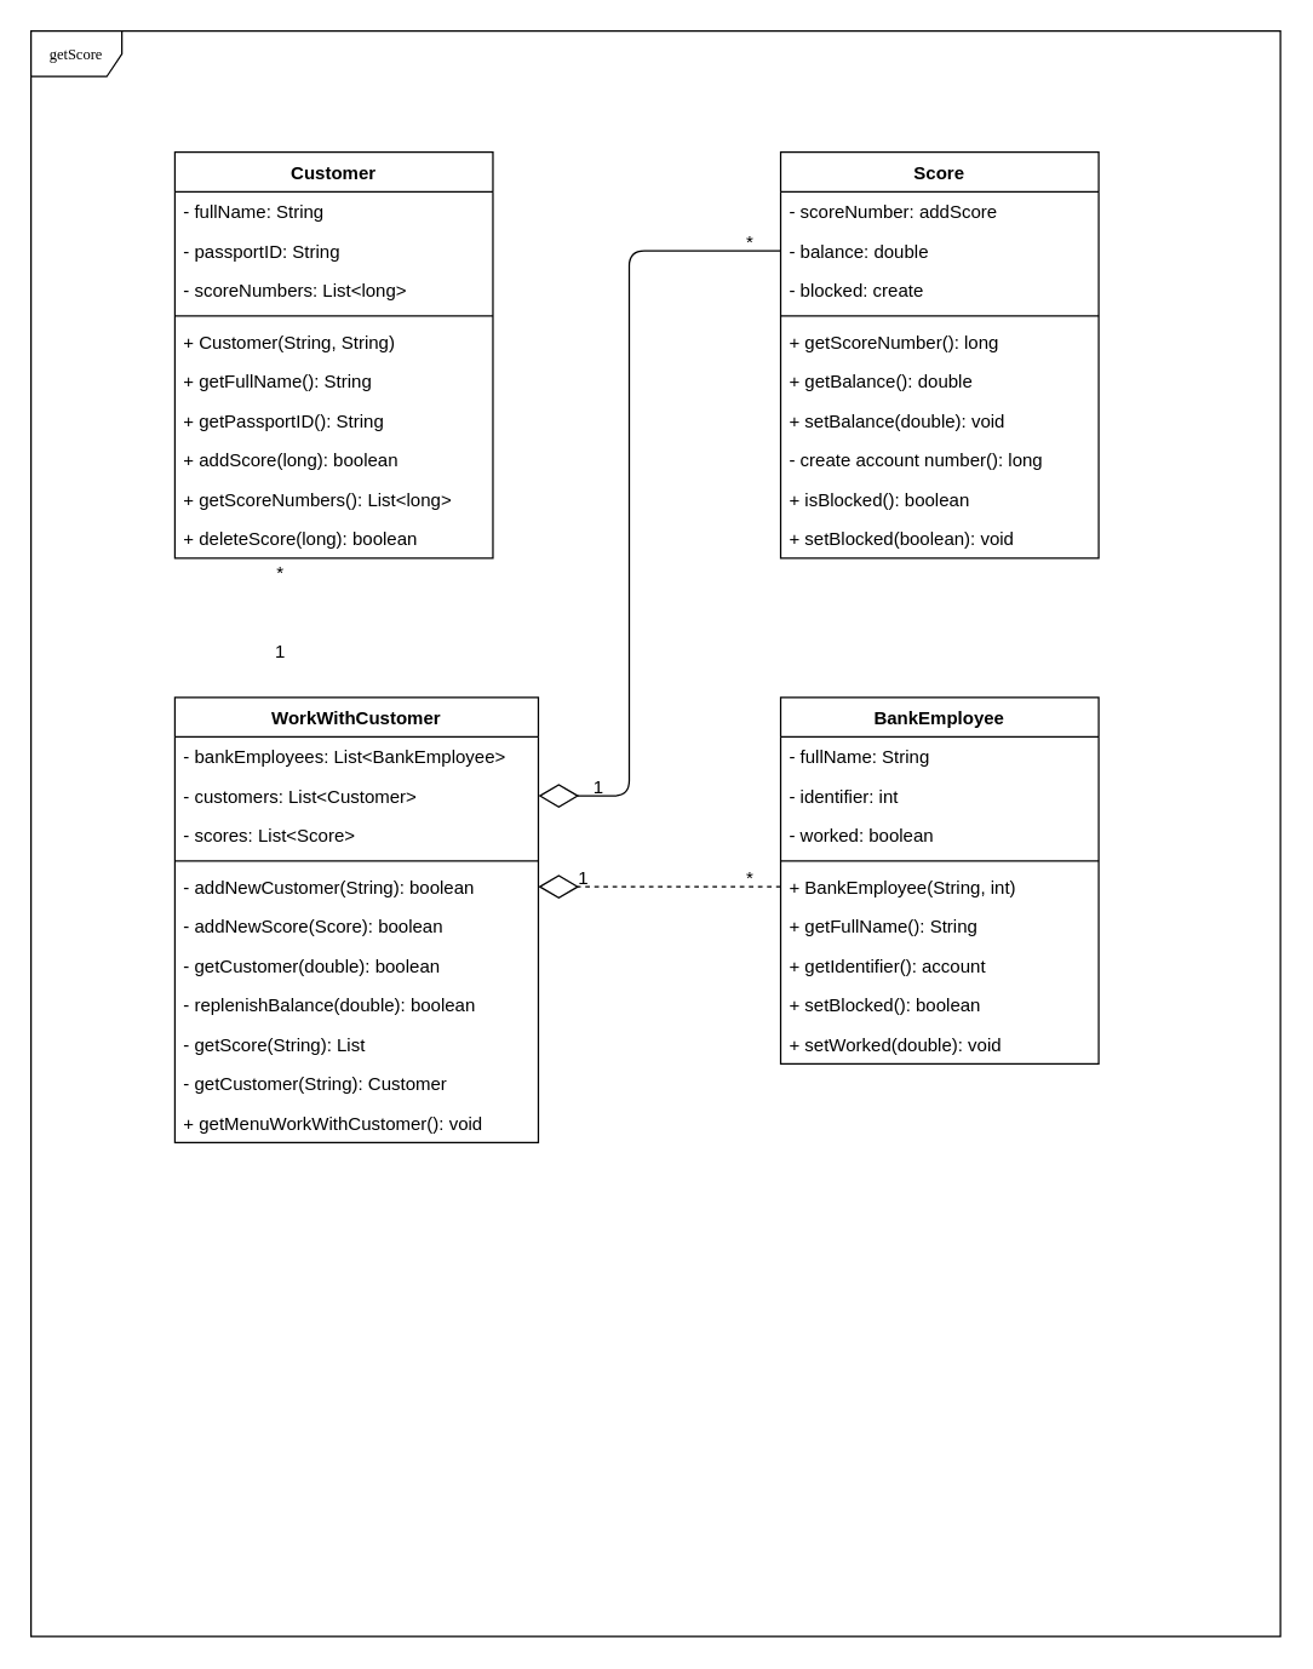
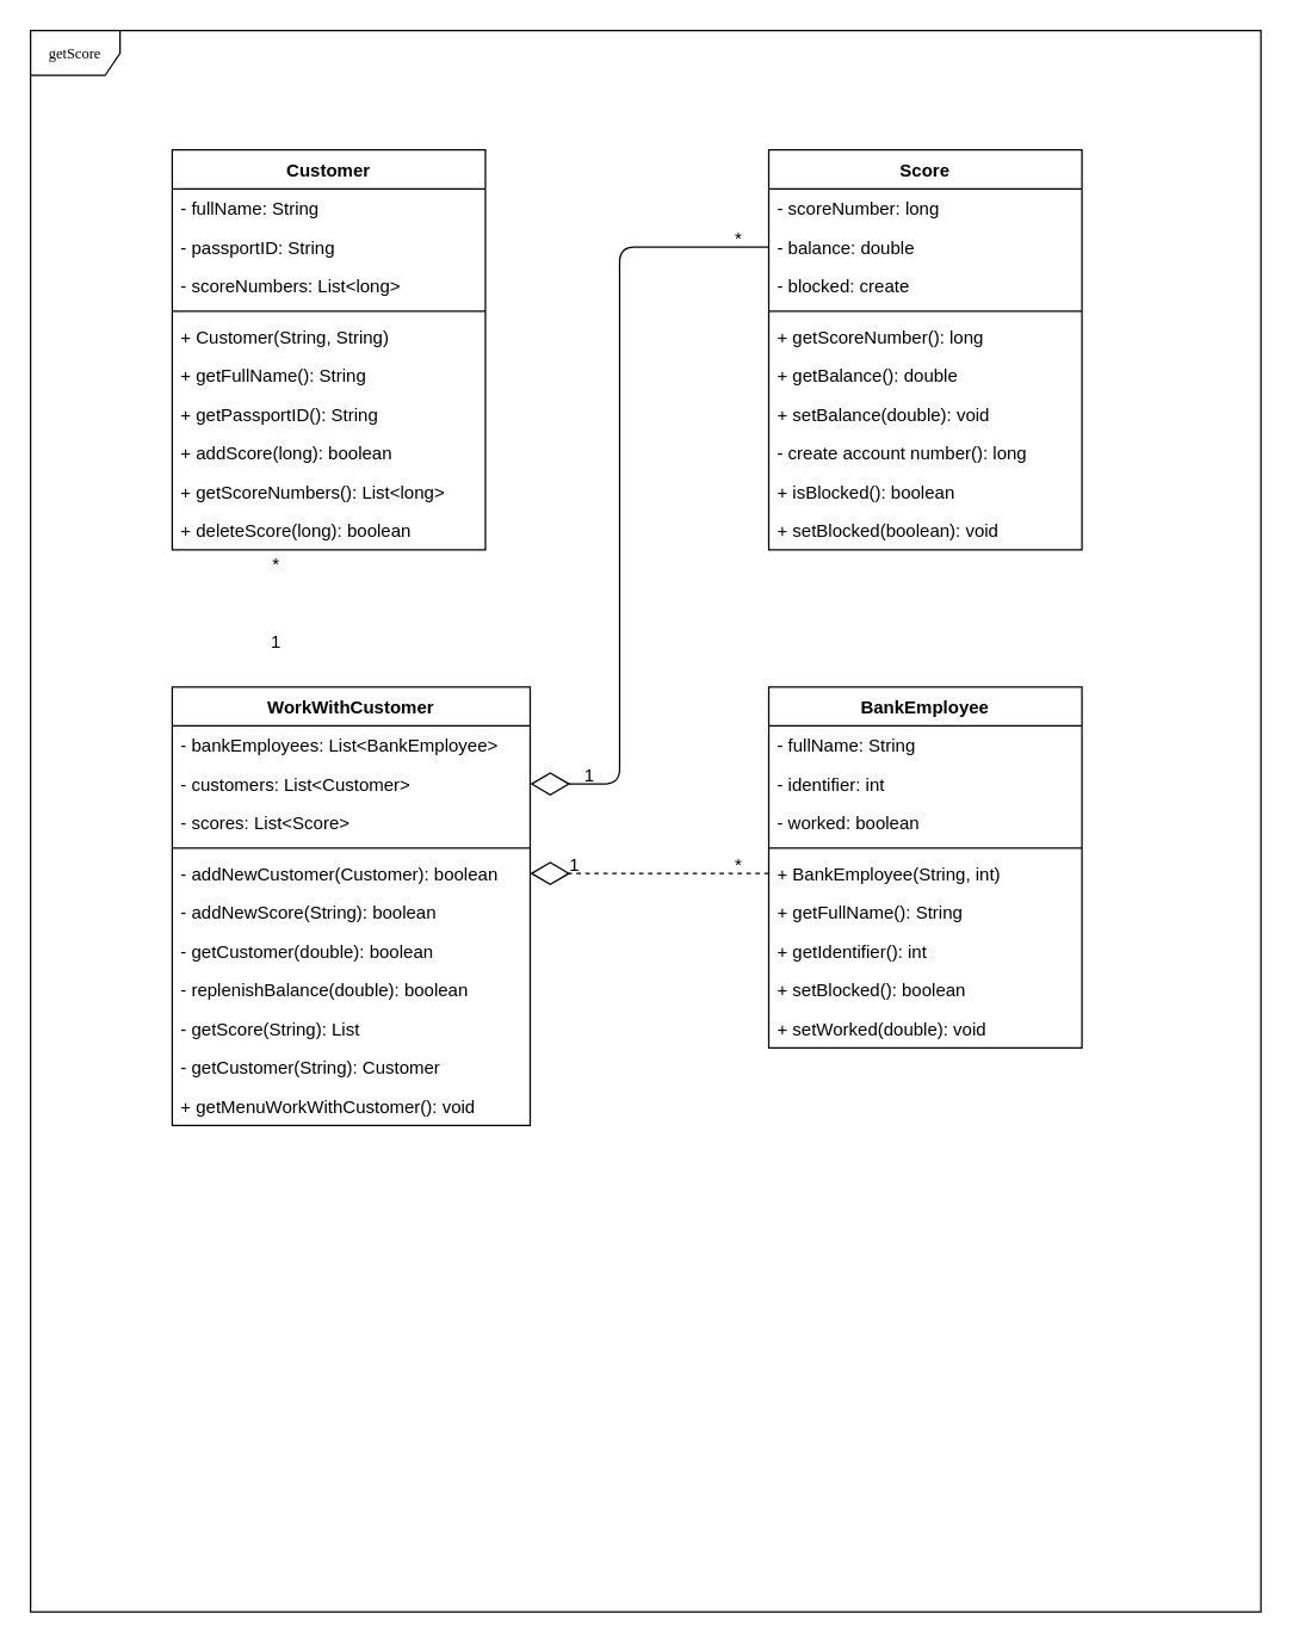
  <mxCell id="0" />
  <mxCell id="1" parent="0" />
  <mxCell id="2" value="getScore" style="shape=umlFrame;whiteSpace=wrap;html=1;rounded=0;shadow=0;comic=0;labelBackgroundColor=none;strokeWidth=1;fontFamily=Verdana;fontSize=10;align=center;" parent="1" vertex="1"><mxGeometry x="20" width="825" height="1060" as="geometry" y="20" /></mxCell>
  <mxCell id="3" value="Score" style="swimlane;fontStyle=1;align=center;verticalAlign=top;childLayout=stackLayout;horizontal=1;startSize=26;horizontalStack=0;resizeParent=1;resizeParentMax=0;resizeLast=0;collapsible=1;marginBottom=0;" vertex="1" parent="1"><mxGeometry x="515" y="100" width="210" height="268" as="geometry" /></mxCell>
- <mxCell id="4" value="- scoreNumber: addScore" style="text;strokeColor=none;fillColor=none;align=left;verticalAlign=top;spacingLeft=4;spacingRight=4;overflow=hidden;rotatable=0;points=[[0,0.5],[1,0.5]];portConstraint=eastwest;" vertex="1" parent="3"><mxGeometry y="26" width="210" height="26" as="geometry" /></mxCell>
+ <mxCell id="4" value="- scoreNumber: long" style="text;strokeColor=none;fillColor=none;align=left;verticalAlign=top;spacingLeft=4;spacingRight=4;overflow=hidden;rotatable=0;points=[[0,0.5],[1,0.5]];portConstraint=eastwest;" vertex="1" parent="3"><mxGeometry y="26" width="210" height="26" as="geometry" /></mxCell>
  <mxCell id="5" value="- balance: double" style="text;strokeColor=none;fillColor=none;align=left;verticalAlign=top;spacingLeft=4;spacingRight=4;overflow=hidden;rotatable=0;points=[[0,0.5],[1,0.5]];portConstraint=eastwest;" vertex="1" parent="3"><mxGeometry y="52" width="210" height="26" as="geometry" /></mxCell>
  <mxCell id="6" value="- blocked: create" style="text;strokeColor=none;fillColor=none;align=left;verticalAlign=top;spacingLeft=4;spacingRight=4;overflow=hidden;rotatable=0;points=[[0,0.5],[1,0.5]];portConstraint=eastwest;" vertex="1" parent="3"><mxGeometry y="78" width="210" height="26" as="geometry" /></mxCell>
  <mxCell id="7" value="" style="line;strokeWidth=1;fillColor=none;align=left;verticalAlign=middle;spacingTop=-1;spacingLeft=3;spacingRight=3;rotatable=0;labelPosition=right;points=[];portConstraint=eastwest;" vertex="1" parent="3"><mxGeometry y="104" width="210" height="8" as="geometry" /></mxCell>
  <mxCell id="8" value="+ getScoreNumber(): long" style="text;strokeColor=none;fillColor=none;align=left;verticalAlign=top;spacingLeft=4;spacingRight=4;overflow=hidden;rotatable=0;points=[[0,0.5],[1,0.5]];portConstraint=eastwest;" vertex="1" parent="3"><mxGeometry y="112" width="210" height="26" as="geometry" /></mxCell>
  <mxCell id="9" value="+ getBalance(): double" style="text;strokeColor=none;fillColor=none;align=left;verticalAlign=top;spacingLeft=4;spacingRight=4;overflow=hidden;rotatable=0;points=[[0,0.5],[1,0.5]];portConstraint=eastwest;" vertex="1" parent="3"><mxGeometry y="138" width="210" height="26" as="geometry" /></mxCell>
  <mxCell id="10" value="+ setBalance(double): void" style="text;strokeColor=none;fillColor=none;align=left;verticalAlign=top;spacingLeft=4;spacingRight=4;overflow=hidden;rotatable=0;points=[[0,0.5],[1,0.5]];portConstraint=eastwest;" vertex="1" parent="3"><mxGeometry y="164" width="210" height="26" as="geometry" /></mxCell>
  <mxCell id="11" value="- create account number(): long" style="text;strokeColor=none;fillColor=none;align=left;verticalAlign=top;spacingLeft=4;spacingRight=4;overflow=hidden;rotatable=0;points=[[0,0.5],[1,0.5]];portConstraint=eastwest;" vertex="1" parent="3"><mxGeometry y="190" width="210" height="26" as="geometry" /></mxCell>
  <mxCell id="12" value="+ isBlocked(): boolean" style="text;strokeColor=none;fillColor=none;align=left;verticalAlign=top;spacingLeft=4;spacingRight=4;overflow=hidden;rotatable=0;points=[[0,0.5],[1,0.5]];portConstraint=eastwest;" vertex="1" parent="3"><mxGeometry y="216" width="210" height="26" as="geometry" /></mxCell>
  <mxCell id="13" value="+ setBlocked(boolean): void" style="text;strokeColor=none;fillColor=none;align=left;verticalAlign=top;spacingLeft=4;spacingRight=4;overflow=hidden;rotatable=0;points=[[0,0.5],[1,0.5]];portConstraint=eastwest;" vertex="1" parent="3"><mxGeometry y="242" width="210" height="26" as="geometry" /></mxCell>
  <mxCell id="14" value="Customer" style="swimlane;fontStyle=1;align=center;verticalAlign=top;childLayout=stackLayout;horizontal=1;startSize=26;horizontalStack=0;resizeParent=1;resizeParentMax=0;resizeLast=0;collapsible=1;marginBottom=0;" vertex="1" parent="1"><mxGeometry x="115" y="100" width="210" height="268" as="geometry" /></mxCell>
  <mxCell id="15" value="- fullName: String" style="text;strokeColor=none;fillColor=none;align=left;verticalAlign=top;spacingLeft=4;spacingRight=4;overflow=hidden;rotatable=0;points=[[0,0.5],[1,0.5]];portConstraint=eastwest;" vertex="1" parent="14"><mxGeometry y="26" width="210" height="26" as="geometry" /></mxCell>
  <mxCell id="16" value="- passportID: String" style="text;strokeColor=none;fillColor=none;align=left;verticalAlign=top;spacingLeft=4;spacingRight=4;overflow=hidden;rotatable=0;points=[[0,0.5],[1,0.5]];portConstraint=eastwest;" vertex="1" parent="14"><mxGeometry y="52" width="210" height="26" as="geometry" /></mxCell>
  <mxCell id="17" value="- scoreNumbers: List&lt;long&gt;" style="text;strokeColor=none;fillColor=none;align=left;verticalAlign=top;spacingLeft=4;spacingRight=4;overflow=hidden;rotatable=0;points=[[0,0.5],[1,0.5]];portConstraint=eastwest;" vertex="1" parent="14"><mxGeometry y="78" width="210" height="26" as="geometry" /></mxCell>
  <mxCell id="18" value="" style="line;strokeWidth=1;fillColor=none;align=left;verticalAlign=middle;spacingTop=-1;spacingLeft=3;spacingRight=3;rotatable=0;labelPosition=right;points=[];portConstraint=eastwest;" vertex="1" parent="14"><mxGeometry y="104" width="210" height="8" as="geometry" /></mxCell>
  <mxCell id="19" value="+ Customer(String, String)" style="text;strokeColor=none;fillColor=none;align=left;verticalAlign=top;spacingLeft=4;spacingRight=4;overflow=hidden;rotatable=0;points=[[0,0.5],[1,0.5]];portConstraint=eastwest;" vertex="1" parent="14"><mxGeometry y="112" width="210" height="26" as="geometry" /></mxCell>
  <mxCell id="20" value="+ getFullName(): String" style="text;strokeColor=none;fillColor=none;align=left;verticalAlign=top;spacingLeft=4;spacingRight=4;overflow=hidden;rotatable=0;points=[[0,0.5],[1,0.5]];portConstraint=eastwest;" vertex="1" parent="14"><mxGeometry y="138" width="210" height="26" as="geometry" /></mxCell>
  <mxCell id="21" value="+ getPassportID(): String" style="text;strokeColor=none;fillColor=none;align=left;verticalAlign=top;spacingLeft=4;spacingRight=4;overflow=hidden;rotatable=0;points=[[0,0.5],[1,0.5]];portConstraint=eastwest;" vertex="1" parent="14"><mxGeometry y="164" width="210" height="26" as="geometry" /></mxCell>
  <mxCell id="22" value="+ addScore(long): boolean" style="text;strokeColor=none;fillColor=none;align=left;verticalAlign=top;spacingLeft=4;spacingRight=4;overflow=hidden;rotatable=0;points=[[0,0.5],[1,0.5]];portConstraint=eastwest;" vertex="1" parent="14"><mxGeometry y="190" width="210" height="26" as="geometry" /></mxCell>
  <mxCell id="23" value="+ getScoreNumbers(): List&lt;long&gt;" style="text;strokeColor=none;fillColor=none;align=left;verticalAlign=top;spacingLeft=4;spacingRight=4;overflow=hidden;rotatable=0;points=[[0,0.5],[1,0.5]];portConstraint=eastwest;" vertex="1" parent="14"><mxGeometry y="216" width="210" height="26" as="geometry" /></mxCell>
  <mxCell id="24" value="+ deleteScore(long): boolean" style="text;strokeColor=none;fillColor=none;align=left;verticalAlign=top;spacingLeft=4;spacingRight=4;overflow=hidden;rotatable=0;points=[[0,0.5],[1,0.5]];portConstraint=eastwest;" vertex="1" parent="14"><mxGeometry y="242" width="210" height="26" as="geometry" /></mxCell>
  <mxCell id="25" value="BankEmployee" style="swimlane;fontStyle=1;align=center;verticalAlign=top;childLayout=stackLayout;horizontal=1;startSize=26;horizontalStack=0;resizeParent=1;resizeParentMax=0;resizeLast=0;collapsible=1;marginBottom=0;" vertex="1" parent="1"><mxGeometry x="515" y="460" width="210" height="242" as="geometry" /></mxCell>
  <mxCell id="26" value="- fullName: String" style="text;strokeColor=none;fillColor=none;align=left;verticalAlign=top;spacingLeft=4;spacingRight=4;overflow=hidden;rotatable=0;points=[[0,0.5],[1,0.5]];portConstraint=eastwest;" vertex="1" parent="25"><mxGeometry y="26" width="210" height="26" as="geometry" /></mxCell>
  <mxCell id="27" value="- identifier: int" style="text;strokeColor=none;fillColor=none;align=left;verticalAlign=top;spacingLeft=4;spacingRight=4;overflow=hidden;rotatable=0;points=[[0,0.5],[1,0.5]];portConstraint=eastwest;" vertex="1" parent="25"><mxGeometry y="52" width="210" height="26" as="geometry" /></mxCell>
  <mxCell id="28" value="- worked: boolean" style="text;strokeColor=none;fillColor=none;align=left;verticalAlign=top;spacingLeft=4;spacingRight=4;overflow=hidden;rotatable=0;points=[[0,0.5],[1,0.5]];portConstraint=eastwest;" vertex="1" parent="25"><mxGeometry y="78" width="210" height="26" as="geometry" /></mxCell>
  <mxCell id="29" value="" style="line;strokeWidth=1;fillColor=none;align=left;verticalAlign=middle;spacingTop=-1;spacingLeft=3;spacingRight=3;rotatable=0;labelPosition=right;points=[];portConstraint=eastwest;" vertex="1" parent="25"><mxGeometry y="104" width="210" height="8" as="geometry" /></mxCell>
  <mxCell id="30" value="+ BankEmployee(String, int)" style="text;strokeColor=none;fillColor=none;align=left;verticalAlign=top;spacingLeft=4;spacingRight=4;overflow=hidden;rotatable=0;points=[[0,0.5],[1,0.5]];portConstraint=eastwest;" vertex="1" parent="25"><mxGeometry y="112" width="210" height="26" as="geometry" /></mxCell>
  <mxCell id="31" value="+ getFullName(): String" style="text;strokeColor=none;fillColor=none;align=left;verticalAlign=top;spacingLeft=4;spacingRight=4;overflow=hidden;rotatable=0;points=[[0,0.5],[1,0.5]];portConstraint=eastwest;" vertex="1" parent="25"><mxGeometry y="138" width="210" height="26" as="geometry" /></mxCell>
- <mxCell id="32" value="+ getIdentifier(): account" style="text;strokeColor=none;fillColor=none;align=left;verticalAlign=top;spacingLeft=4;spacingRight=4;overflow=hidden;rotatable=0;points=[[0,0.5],[1,0.5]];portConstraint=eastwest;" vertex="1" parent="25"><mxGeometry y="164" width="210" height="26" as="geometry" /></mxCell>
+ <mxCell id="32" value="+ getIdentifier(): int" style="text;strokeColor=none;fillColor=none;align=left;verticalAlign=top;spacingLeft=4;spacingRight=4;overflow=hidden;rotatable=0;points=[[0,0.5],[1,0.5]];portConstraint=eastwest;" vertex="1" parent="25"><mxGeometry y="164" width="210" height="26" as="geometry" /></mxCell>
  <mxCell id="33" value="+ setBlocked(): boolean" style="text;strokeColor=none;fillColor=none;align=left;verticalAlign=top;spacingLeft=4;spacingRight=4;overflow=hidden;rotatable=0;points=[[0,0.5],[1,0.5]];portConstraint=eastwest;" vertex="1" parent="25"><mxGeometry y="190" width="210" height="26" as="geometry" /></mxCell>
  <mxCell id="34" value="+ setWorked(double): void" style="text;strokeColor=none;fillColor=none;align=left;verticalAlign=top;spacingLeft=4;spacingRight=4;overflow=hidden;rotatable=0;points=[[0,0.5],[1,0.5]];portConstraint=eastwest;" vertex="1" parent="25"><mxGeometry y="216" width="210" height="26" as="geometry" /></mxCell>
  <mxCell id="35" value="WorkWithCustomer" style="swimlane;fontStyle=1;align=center;verticalAlign=top;childLayout=stackLayout;horizontal=1;startSize=26;horizontalStack=0;resizeParent=1;resizeParentMax=0;resizeLast=0;collapsible=1;marginBottom=0;" vertex="1" parent="1"><mxGeometry x="115" y="460" width="240" height="294" as="geometry"><mxRectangle x="120" y="120" width="70" height="26" as="alternateBounds" /></mxGeometry></mxCell>
  <mxCell id="36" value="- bankEmployees: List&lt;BankEmployee&gt;" style="text;strokeColor=none;fillColor=none;align=left;verticalAlign=top;spacingLeft=4;spacingRight=4;overflow=hidden;rotatable=0;points=[[0,0.5],[1,0.5]];portConstraint=eastwest;" vertex="1" parent="35"><mxGeometry y="26" width="240" height="26" as="geometry" /></mxCell>
  <mxCell id="37" value="- customers: List&lt;Customer&gt;" style="text;strokeColor=none;fillColor=none;align=left;verticalAlign=top;spacingLeft=4;spacingRight=4;overflow=hidden;rotatable=0;points=[[0,0.5],[1,0.5]];portConstraint=eastwest;" vertex="1" parent="35"><mxGeometry y="52" width="240" height="26" as="geometry" /></mxCell>
  <mxCell id="38" value="- scores: List&lt;Score&gt;" style="text;strokeColor=none;fillColor=none;align=left;verticalAlign=top;spacingLeft=4;spacingRight=4;overflow=hidden;rotatable=0;points=[[0,0.5],[1,0.5]];portConstraint=eastwest;" vertex="1" parent="35"><mxGeometry y="78" width="240" height="26" as="geometry" /></mxCell>
  <mxCell id="39" value="" style="line;strokeWidth=1;fillColor=none;align=left;verticalAlign=middle;spacingTop=-1;spacingLeft=3;spacingRight=3;rotatable=0;labelPosition=right;points=[];portConstraint=eastwest;" vertex="1" parent="35"><mxGeometry y="104" width="240" height="8" as="geometry" /></mxCell>
- <mxCell id="40" value="- addNewCustomer(String): boolean" style="text;strokeColor=none;fillColor=none;align=left;verticalAlign=top;spacingLeft=4;spacingRight=4;overflow=hidden;rotatable=0;points=[[0,0.5],[1,0.5]];portConstraint=eastwest;" vertex="1" parent="35"><mxGeometry y="112" width="240" height="26" as="geometry" /></mxCell>
- <mxCell id="41" value="- addNewScore(Score): boolean" style="text;strokeColor=none;fillColor=none;align=left;verticalAlign=top;spacingLeft=4;spacingRight=4;overflow=hidden;rotatable=0;points=[[0,0.5],[1,0.5]];portConstraint=eastwest;" vertex="1" parent="35"><mxGeometry y="138" width="240" height="26" as="geometry" /></mxCell>
+ <mxCell id="40" value="- addNewCustomer(Customer): boolean" style="text;strokeColor=none;fillColor=none;align=left;verticalAlign=top;spacingLeft=4;spacingRight=4;overflow=hidden;rotatable=0;points=[[0,0.5],[1,0.5]];portConstraint=eastwest;" vertex="1" parent="35"><mxGeometry y="112" width="240" height="26" as="geometry" /></mxCell>
+ <mxCell id="41" value="- addNewScore(String): boolean" style="text;strokeColor=none;fillColor=none;align=left;verticalAlign=top;spacingLeft=4;spacingRight=4;overflow=hidden;rotatable=0;points=[[0,0.5],[1,0.5]];portConstraint=eastwest;" vertex="1" parent="35"><mxGeometry y="138" width="240" height="26" as="geometry" /></mxCell>
  <mxCell id="42" value="- getCustomer(double): boolean" style="text;strokeColor=none;fillColor=none;align=left;verticalAlign=top;spacingLeft=4;spacingRight=4;overflow=hidden;rotatable=0;points=[[0,0.5],[1,0.5]];portConstraint=eastwest;" vertex="1" parent="35"><mxGeometry y="164" width="240" height="26" as="geometry" /></mxCell>
  <mxCell id="43" value="- replenishBalance(double): boolean" style="text;strokeColor=none;fillColor=none;align=left;verticalAlign=top;spacingLeft=4;spacingRight=4;overflow=hidden;rotatable=0;points=[[0,0.5],[1,0.5]];portConstraint=eastwest;" vertex="1" parent="35"><mxGeometry y="190" width="240" height="26" as="geometry" /></mxCell>
  <mxCell id="44" value="- getScore(String): List" style="text;strokeColor=none;fillColor=none;align=left;verticalAlign=top;spacingLeft=4;spacingRight=4;overflow=hidden;rotatable=0;points=[[0,0.5],[1,0.5]];portConstraint=eastwest;" vertex="1" parent="35"><mxGeometry y="216" width="240" height="26" as="geometry" /></mxCell>
  <mxCell id="45" value="- getCustomer(String): Customer" style="text;strokeColor=none;fillColor=none;align=left;verticalAlign=top;spacingLeft=4;spacingRight=4;overflow=hidden;rotatable=0;points=[[0,0.5],[1,0.5]];portConstraint=eastwest;" vertex="1" parent="35"><mxGeometry y="242" width="240" height="26" as="geometry" /></mxCell>
  <mxCell id="46" value="+ getMenuWorkWithCustomer(): void" style="text;strokeColor=none;fillColor=none;align=left;verticalAlign=top;spacingLeft=4;spacingRight=4;overflow=hidden;rotatable=0;points=[[0,0.5],[1,0.5]];portConstraint=eastwest;" vertex="1" parent="35"><mxGeometry y="268" width="240" height="26" as="geometry" /></mxCell>
  <mxCell id="47" value="" style="endArrow=diamondThin;endFill=0;endSize=24;html=1;exitX=0;exitY=0.5;exitDx=0;exitDy=0;entryX=1;entryY=0.5;entryDx=0;entryDy=0;dashed=1;" edge="1" parent="1" source="30" target="40"><mxGeometry width="160" relative="1" as="geometry"><mxPoint x="275" y="430" as="sourcePoint" /><mxPoint x="435" y="430" as="targetPoint" /></mxGeometry></mxCell>
  <mxCell id="48" value="" style="endArrow=diamondThin;endFill=0;endSize=24;html=1;exitX=0;exitY=0.5;exitDx=0;exitDy=0;entryX=1;entryY=0.5;entryDx=0;entryDy=0;" edge="1" parent="1" source="5" target="37"><mxGeometry width="160" relative="1" as="geometry"><mxPoint x="275" y="430" as="sourcePoint" /><mxPoint x="435" y="430" as="targetPoint" /><Array as="points"><mxPoint x="415" y="165" /><mxPoint x="415" y="525" /></Array></mxGeometry></mxCell>
  <mxCell id="49" value="1" style="text;html=1;strokeColor=none;fillColor=none;align=center;verticalAlign=middle;whiteSpace=wrap;rounded=0;" vertex="1" parent="1"><mxGeometry x="365" y="570" width="40" height="20" as="geometry" /></mxCell>
  <mxCell id="50" value="*" style="text;html=1;strokeColor=none;fillColor=none;align=center;verticalAlign=middle;whiteSpace=wrap;rounded=0;" vertex="1" parent="1"><mxGeometry x="475" y="570" width="40" height="20" as="geometry" /></mxCell>
  <mxCell id="51" value="1" style="text;html=1;strokeColor=none;fillColor=none;align=center;verticalAlign=middle;whiteSpace=wrap;rounded=0;" vertex="1" parent="1"><mxGeometry x="375" y="510" width="40" height="20" as="geometry" /></mxCell>
  <mxCell id="52" value="*" style="text;html=1;strokeColor=none;fillColor=none;align=center;verticalAlign=middle;whiteSpace=wrap;rounded=0;" vertex="1" parent="1"><mxGeometry x="475" y="150" width="40" height="20" as="geometry" /></mxCell>
  <mxCell id="53" value="*" style="text;html=1;strokeColor=none;fillColor=none;align=center;verticalAlign=middle;whiteSpace=wrap;rounded=0;" vertex="1" parent="1"><mxGeometry x="165" y="368" width="40" height="20" as="geometry" /></mxCell>
  <mxCell id="54" value="1" style="text;html=1;strokeColor=none;fillColor=none;align=center;verticalAlign=middle;whiteSpace=wrap;rounded=0;" vertex="1" parent="1"><mxGeometry x="165" y="420" width="40" height="20" as="geometry" /></mxCell>
